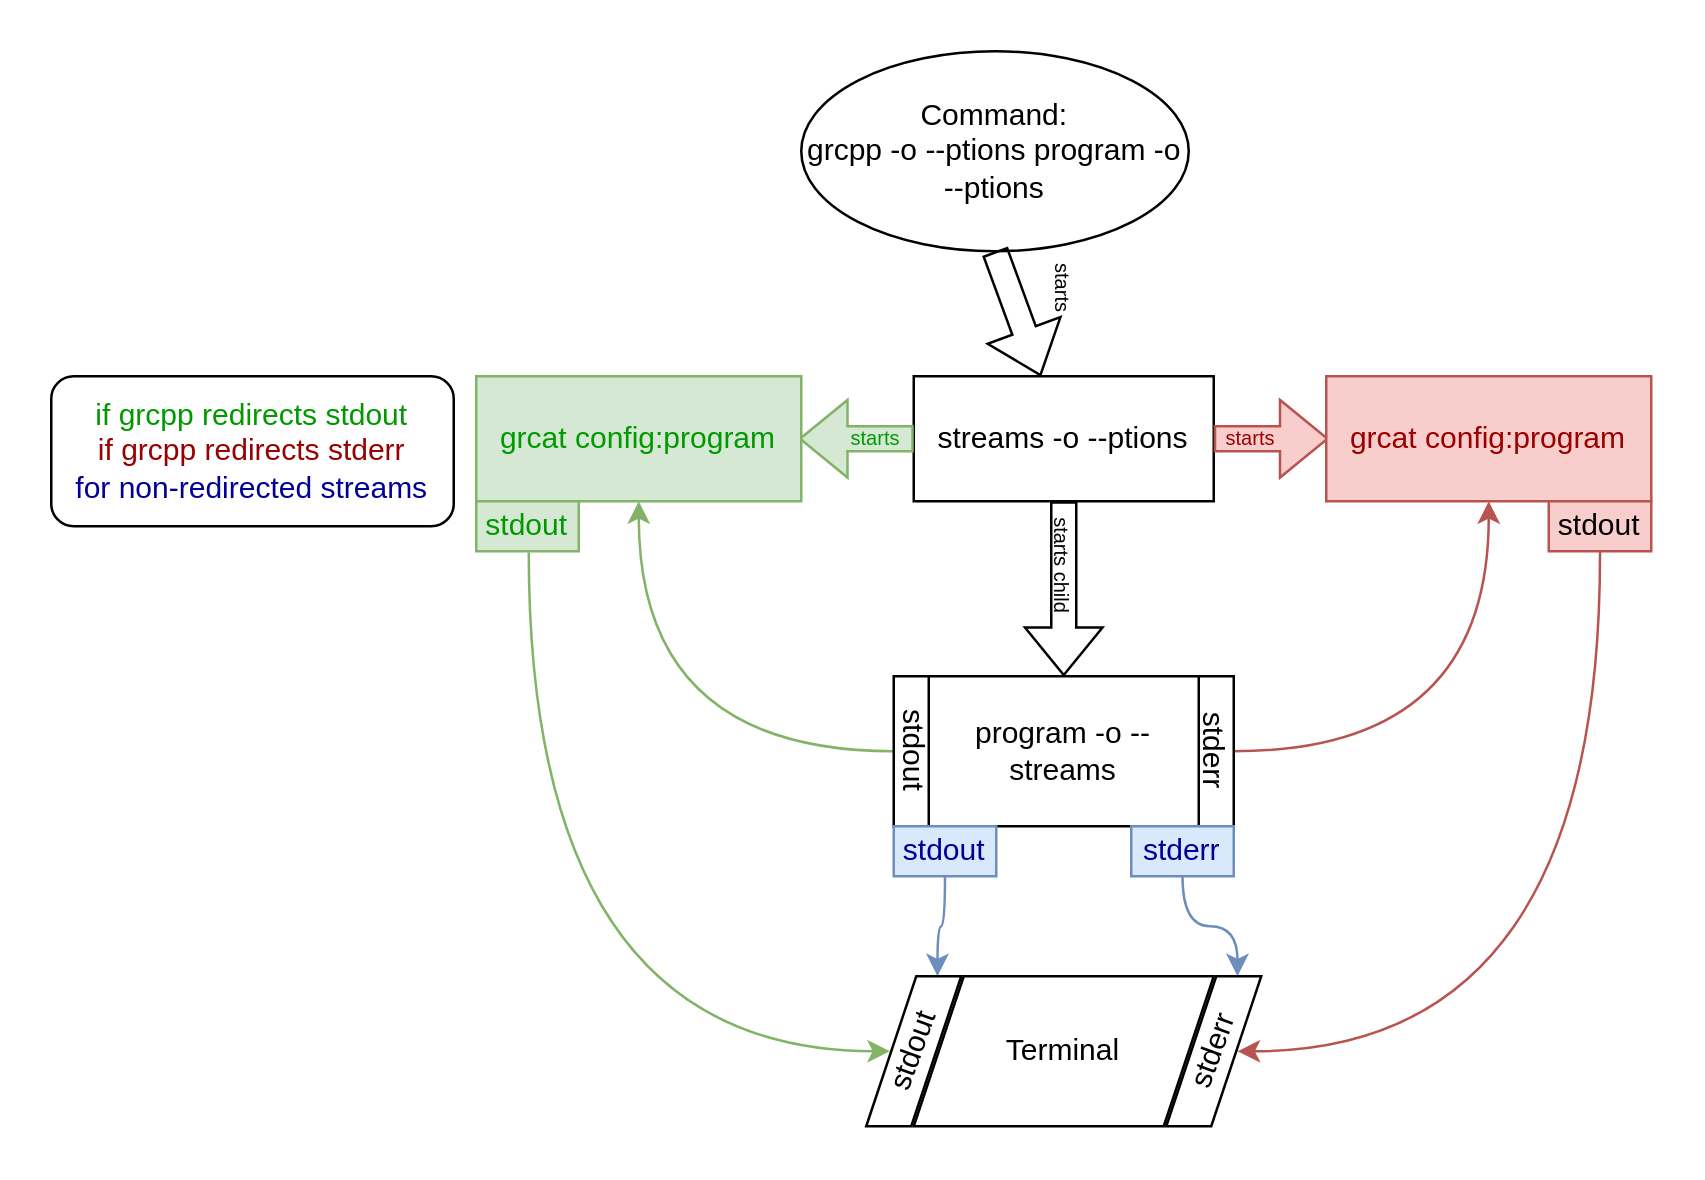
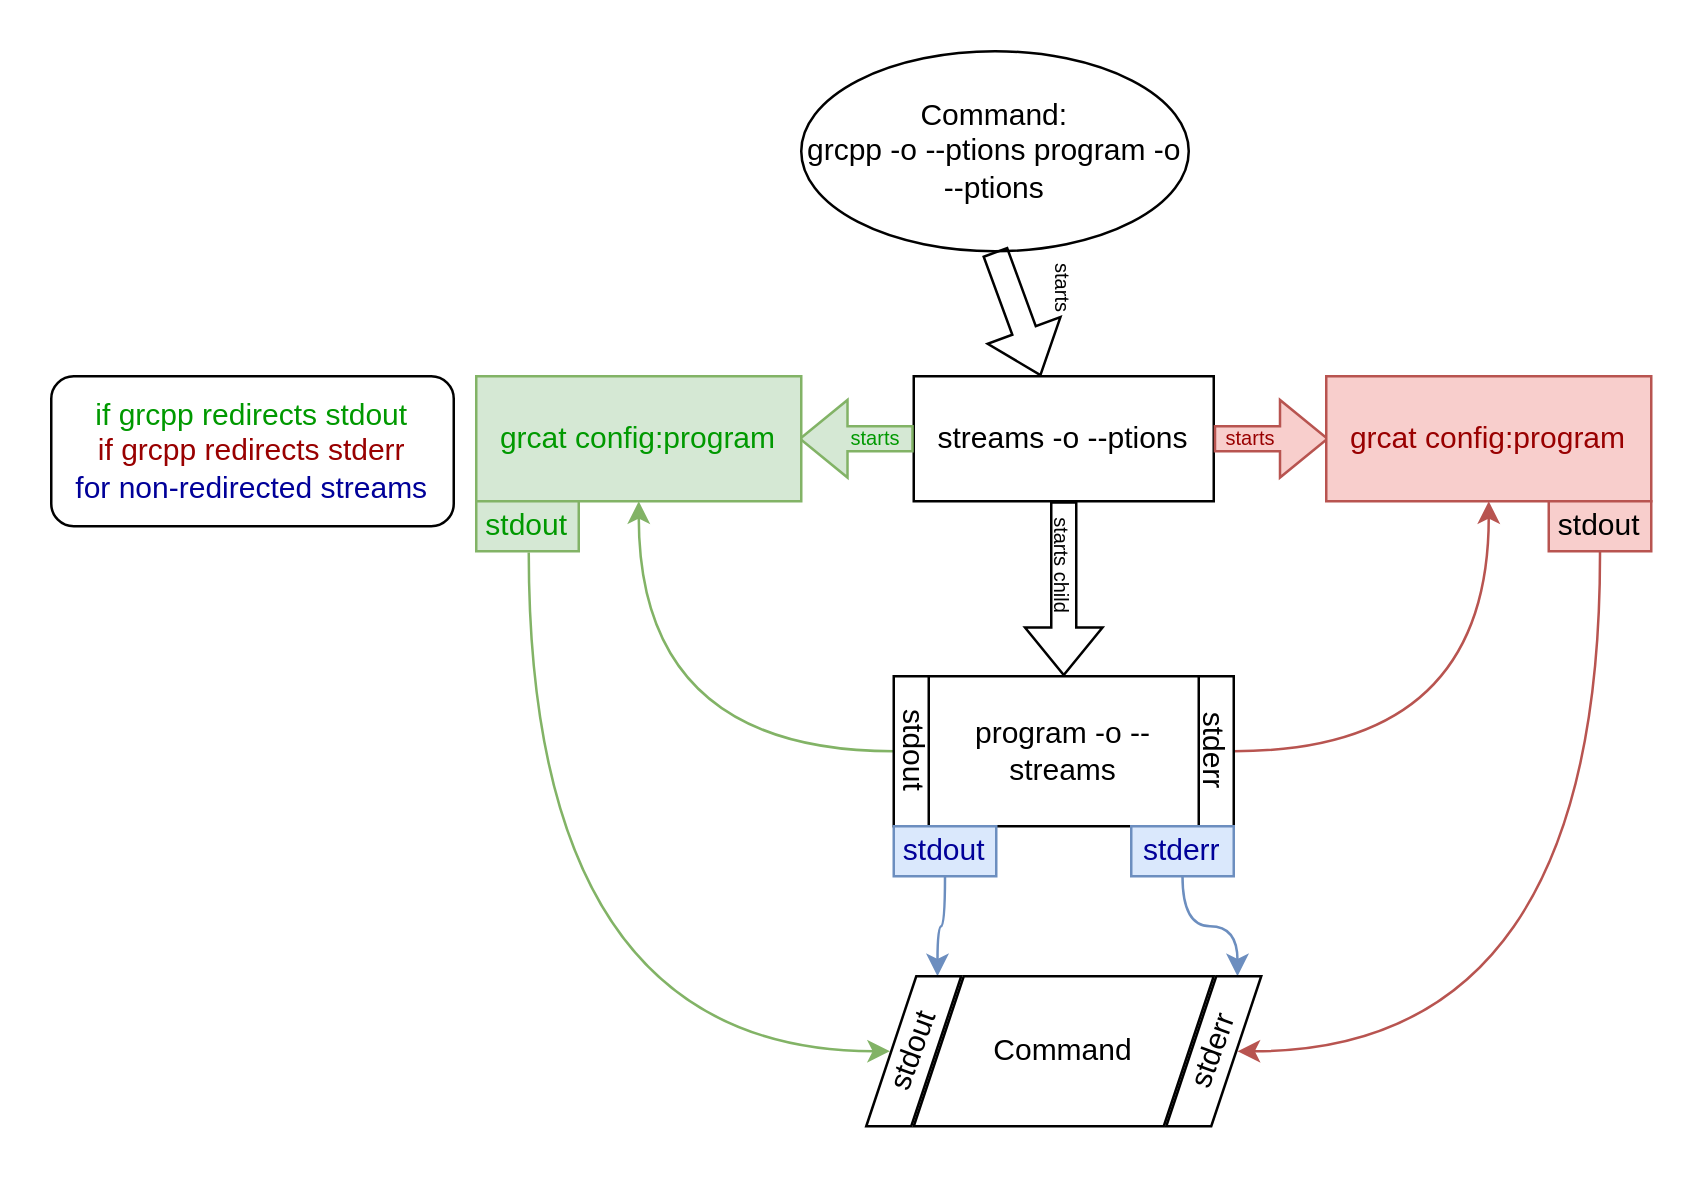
  <mxCell id="0" />
  <mxCell id="1" parent="0" />
  <mxCell id="2" value="Command:&lt;br&gt;grcpp -o --ptions program -o --ptions" style="ellipse;whiteSpace=wrap;html=1;" parent="1" vertex="1"><mxGeometry x="320" y="20" width="155" height="80" as="geometry" /></mxCell>
  <mxCell id="3" value="" style="shape=flexArrow;endArrow=classic;html=1;rounded=0;exitX=0.5;exitY=1;exitDx=0;exitDy=0;" parent="1" source="2" target="5" edge="1"><mxGeometry width="50" height="50" relative="1" as="geometry"><mxPoint x="471" y="220" as="sourcePoint" /><mxPoint x="425" y="150" as="targetPoint" /></mxGeometry></mxCell>
  <mxCell id="4" value="starts" style="text;html=1;align=center;verticalAlign=middle;whiteSpace=wrap;rounded=0;rotation=90;connectable=0;allowArrows=0;fontSize=8;" parent="1" vertex="1"><mxGeometry x="410" y="110" width="30" height="10" as="geometry" /></mxCell>
  <mxCell id="5" value="streams -o --ptions" style="rounded=0;whiteSpace=wrap;html=1;verticalAlign=middle;spacing=2;" parent="1" vertex="1"><mxGeometry x="365" y="150" width="120" height="50" as="geometry" /></mxCell>
  <mxCell id="6" value="" style="shape=flexArrow;endArrow=classic;html=1;rounded=0;exitX=1;exitY=0.5;exitDx=0;exitDy=0;fillColor=#f8cecc;strokeColor=#b85450;" parent="1" source="5" edge="1"><mxGeometry width="50" height="50" relative="1" as="geometry"><mxPoint x="515" y="160" as="sourcePoint" /><mxPoint x="531" y="175" as="targetPoint" /></mxGeometry></mxCell>
  <mxCell id="7" value="starts" style="text;html=1;align=center;verticalAlign=middle;whiteSpace=wrap;rounded=0;rotation=0;connectable=0;allowArrows=0;fontSize=8;fontColor=#990000;" parent="1" vertex="1"><mxGeometry x="485" y="170" width="30" height="10" as="geometry" /></mxCell>
  <mxCell id="8" value="" style="shape=flexArrow;endArrow=classic;html=1;rounded=0;exitX=0;exitY=0.5;exitDx=0;exitDy=0;fillColor=#d5e8d4;strokeColor=#82b366;" parent="1" source="5" edge="1"><mxGeometry width="50" height="50" relative="1" as="geometry"><mxPoint x="311" y="205" as="sourcePoint" /><mxPoint x="319" y="175" as="targetPoint" /></mxGeometry></mxCell>
  <mxCell id="9" value="&lt;font style=&quot;color: rgb(0, 153, 0);&quot;&gt;starts&lt;/font&gt;" style="text;html=1;align=center;verticalAlign=middle;whiteSpace=wrap;rounded=0;rotation=0;connectable=0;allowArrows=0;fontSize=8;" parent="1" vertex="1"><mxGeometry x="335" y="170" width="30" height="10" as="geometry" /></mxCell>
  <mxCell id="10" value="&lt;font style=&quot;color: rgb(0, 153, 0);&quot;&gt;grcat config:program&lt;/font&gt;" style="rounded=0;whiteSpace=wrap;html=1;verticalAlign=middle;spacing=2;fillColor=#d5e8d4;strokeColor=#82b366;" parent="1" vertex="1"><mxGeometry x="190" y="150" width="130" height="50" as="geometry" /></mxCell>
  <mxCell id="11" value="grcat config:program" style="rounded=0;whiteSpace=wrap;html=1;verticalAlign=middle;spacing=2;fillColor=#f8cecc;strokeColor=#b85450;fontColor=#990000;" parent="1" vertex="1"><mxGeometry x="530" y="150" width="130" height="50" as="geometry" /></mxCell>
  <mxCell id="12" value="" style="shape=flexArrow;endArrow=classic;html=1;rounded=0;exitX=0.5;exitY=1;exitDx=0;exitDy=0;" parent="1" edge="1"><mxGeometry width="50" height="50" relative="1" as="geometry"><mxPoint x="425" y="200" as="sourcePoint" /><mxPoint x="425" y="270" as="targetPoint" /></mxGeometry></mxCell>
  <mxCell id="13" value="starts child" style="text;html=1;align=center;verticalAlign=middle;whiteSpace=wrap;rounded=0;rotation=90;connectable=0;allowArrows=0;fontSize=8;" parent="1" vertex="1"><mxGeometry x="399.5" y="220.5" width="51" height="10" as="geometry" /></mxCell>
  <mxCell id="14" style="edgeStyle=orthogonalEdgeStyle;rounded=0;orthogonalLoop=1;jettySize=auto;html=1;exitX=0;exitY=0.5;exitDx=0;exitDy=0;curved=1;strokeColor=#82b366;flowAnimation=0;shadow=0;fillColor=#d5e8d4;" parent="1" source="16" target="10" edge="1"><mxGeometry relative="1" as="geometry" /></mxCell>
  <mxCell id="15" style="edgeStyle=orthogonalEdgeStyle;rounded=0;orthogonalLoop=1;jettySize=auto;html=1;exitX=1;exitY=0.5;exitDx=0;exitDy=0;curved=1;fillColor=#f8cecc;strokeColor=#b85450;" parent="1" source="16" target="11" edge="1"><mxGeometry relative="1" as="geometry" /></mxCell>
  <mxCell id="16" value="program -o --streams" style="shape=process;whiteSpace=wrap;html=1;backgroundOutline=1;size=0.103;" parent="1" vertex="1"><mxGeometry x="357" y="270" width="136" height="60" as="geometry" /></mxCell>
  <mxCell id="17" value="stdout" style="text;html=1;align=center;verticalAlign=middle;whiteSpace=wrap;rounded=0;rotation=90;" parent="1" vertex="1"><mxGeometry x="335" y="285" width="60" height="30" as="geometry" /></mxCell>
  <mxCell id="18" value="stderr" style="text;html=1;align=center;verticalAlign=middle;whiteSpace=wrap;rounded=0;rotation=90;" parent="1" vertex="1"><mxGeometry x="455" y="285" width="60" height="30" as="geometry" /></mxCell>
- <mxCell id="19" value="Terminal" style="shape=parallelogram;perimeter=parallelogramPerimeter;whiteSpace=wrap;html=1;fixedSize=1;" parent="1" vertex="1"><mxGeometry x="365" y="390" width="120" height="60" as="geometry" /></mxCell>
+ <mxCell id="19" value="Command" style="shape=parallelogram;perimeter=parallelogramPerimeter;whiteSpace=wrap;html=1;fixedSize=1;" parent="1" vertex="1"><mxGeometry x="365" y="390" width="120" height="60" as="geometry" /></mxCell>
  <mxCell id="20" style="edgeStyle=elbowEdgeStyle;rounded=0;orthogonalLoop=1;jettySize=auto;html=1;exitX=0.5;exitY=1;exitDx=0;exitDy=0;curved=1;fillColor=#d5e8d4;strokeColor=#82b366;" parent="1" target="29" edge="1"><mxGeometry relative="1" as="geometry"><mxPoint x="211" y="220.5" as="sourcePoint" /><mxPoint x="341" y="420" as="targetPoint" /><Array as="points"><mxPoint x="211" y="310" /></Array></mxGeometry></mxCell>
  <mxCell id="21" value="&lt;font style=&quot;color: rgb(0, 153, 0);&quot;&gt;stdout&lt;/font&gt;" style="rounded=0;whiteSpace=wrap;html=1;fillColor=#d5e8d4;strokeColor=#82b366;" parent="1" vertex="1"><mxGeometry x="190" y="200" width="41" height="20" as="geometry" /></mxCell>
  <mxCell id="22" style="edgeStyle=elbowEdgeStyle;rounded=0;orthogonalLoop=1;jettySize=auto;html=1;exitX=0.5;exitY=1;exitDx=0;exitDy=0;curved=1;fillColor=#f8cecc;strokeColor=#b85450;" parent="1" source="23" target="28" edge="1"><mxGeometry relative="1" as="geometry"><mxPoint x="511" y="420" as="targetPoint" /><Array as="points"><mxPoint x="640" y="300" /></Array></mxGeometry></mxCell>
  <mxCell id="23" value="stdout" style="rounded=0;whiteSpace=wrap;html=1;fillColor=#f8cecc;strokeColor=#b85450;" parent="1" vertex="1"><mxGeometry x="619" y="200" width="41" height="20" as="geometry" /></mxCell>
  <mxCell id="24" style="edgeStyle=orthogonalEdgeStyle;rounded=0;orthogonalLoop=1;jettySize=auto;html=1;exitX=0.5;exitY=1;exitDx=0;exitDy=0;entryX=0.75;entryY=0;entryDx=0;entryDy=0;curved=1;fillColor=#dae8fc;strokeColor=#6c8ebf;" parent="1" source="25" target="29" edge="1"><mxGeometry relative="1" as="geometry" /></mxCell>
  <mxCell id="25" value="stdout" style="rounded=0;whiteSpace=wrap;html=1;fillColor=#dae8fc;strokeColor=#6c8ebf;fontColor=#000099;" parent="1" vertex="1"><mxGeometry x="357" y="330" width="41" height="20" as="geometry" /></mxCell>
  <mxCell id="26" style="edgeStyle=orthogonalEdgeStyle;rounded=0;orthogonalLoop=1;jettySize=auto;html=1;exitX=0.5;exitY=1;exitDx=0;exitDy=0;entryX=0.75;entryY=0;entryDx=0;entryDy=0;curved=1;fillColor=#dae8fc;strokeColor=#6c8ebf;" parent="1" source="27" target="28" edge="1"><mxGeometry relative="1" as="geometry" /></mxCell>
  <mxCell id="27" value="stderr" style="rounded=0;whiteSpace=wrap;html=1;fillColor=#dae8fc;strokeColor=#6c8ebf;fontColor=#000099;" parent="1" vertex="1"><mxGeometry x="452" y="330" width="41" height="20" as="geometry" /></mxCell>
  <mxCell id="28" value="" style="shape=parallelogram;perimeter=parallelogramPerimeter;whiteSpace=wrap;html=1;fixedSize=1;" parent="1" vertex="1"><mxGeometry x="466" y="390" width="38" height="60" as="geometry" /></mxCell>
  <mxCell id="29" value="" style="shape=parallelogram;perimeter=parallelogramPerimeter;whiteSpace=wrap;html=1;fixedSize=1;" parent="1" vertex="1"><mxGeometry x="346" y="390" width="38" height="60" as="geometry" /></mxCell>
  <mxCell id="30" value="stdout" style="text;html=1;align=center;verticalAlign=middle;whiteSpace=wrap;rounded=0;rotation=-70;" parent="1" vertex="1"><mxGeometry x="335" y="412.5" width="60" height="15" as="geometry" /></mxCell>
  <mxCell id="31" value="stderr" style="text;html=1;align=center;verticalAlign=middle;whiteSpace=wrap;rounded=0;rotation=-70;" parent="1" vertex="1"><mxGeometry x="455" y="412.5" width="60" height="15" as="geometry" /></mxCell>
  <mxCell id="32" value="&lt;div&gt;&lt;span style=&quot;background-color: transparent;&quot;&gt;&lt;font style=&quot;color: rgb(0, 153, 0);&quot;&gt;if grcpp redirects stdout&lt;/font&gt;&lt;/span&gt;&lt;/div&gt;&lt;font style=&quot;color: rgb(153, 0, 0);&quot;&gt;&lt;font style=&quot;&quot;&gt;if grcpp redirects stderr&lt;/font&gt;&lt;br&gt;&lt;/font&gt;&lt;font style=&quot;color: light-dark(rgb(0, 0, 153), rgb(237, 237, 237));&quot;&gt;for non-redirected streams&lt;/font&gt;" style="rounded=1;whiteSpace=wrap;html=1;" parent="1" vertex="1"><mxGeometry x="20" y="150" width="161" height="60" as="geometry" /></mxCell>
